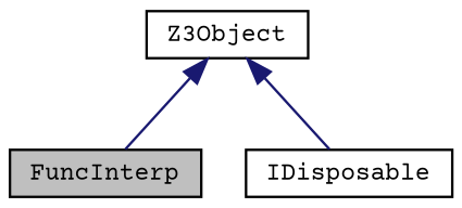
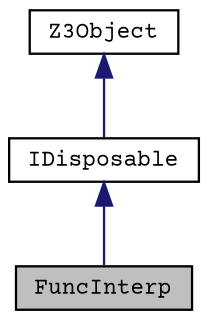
  digraph {
    fontname="Courier Prime"
    node [color=black fillcolor=white fontname="Courier Prime" fontsize=10 shape=record style=filled]
    edge [color=midnightblue dir=back fontname="Courier Prime" fontsize=10 labelfontname=Helvetica labelfontsize=10 style=solid]
    n1 [fillcolor=grey75 fontcolor=black height=0.2 label=FuncInterp width=0.4]
    n2 [height=0.2 label=Z3Object width=0.4]
    n3 [height=0.2 label=IDisposable width=0.4]
-   n2 -> n1
+   n3 -> n1
    n2 -> n3
  }
